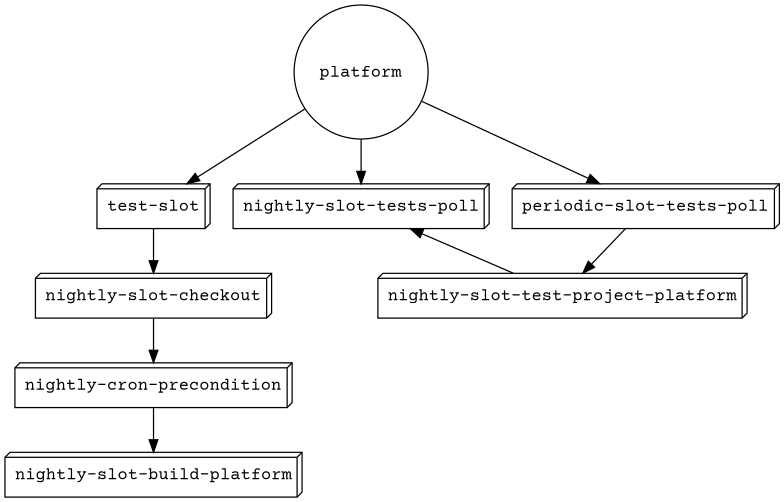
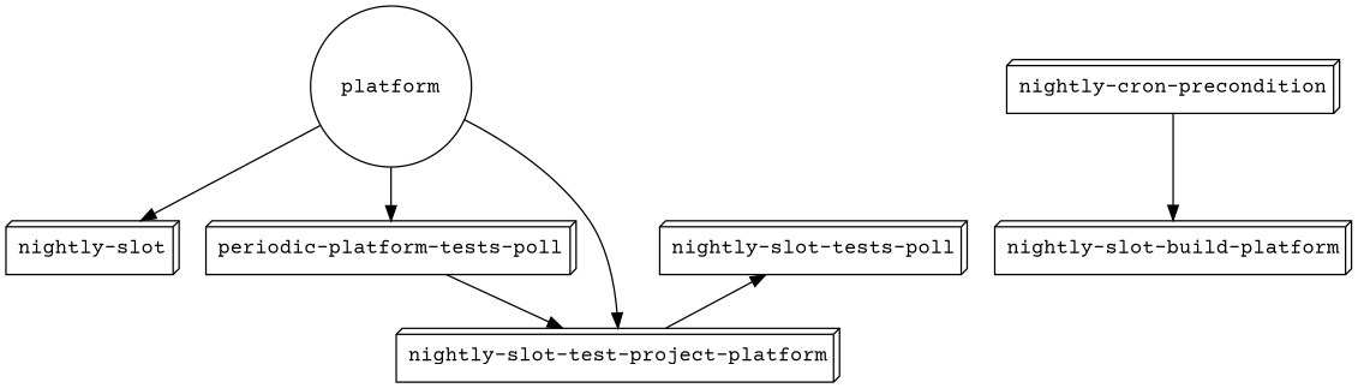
  digraph {
    fontname="Courier Prime"
    node [fontname="Courier Prime" shape=box3d]
    edge [fontname="Courier Prime"]
-   "nightly-slot" [label="test-slot"]
+   "nightly-slot"
    "nightly-slot-tests-poll"
-   "periodic-slot-tests-poll"
-   "nightly-slot-checkout"
+   "periodic-slot-tests-poll" [label="periodic-platform-tests-poll"]
    "nightly-slot-test-project-platform"
    n6 [label="nightly-cron-precondition"]
    "nightly-slot-build-platform"
    n8 [label=platform shape=circle]
    subgraph sub_1 {
      rank=same
      "nightly-slot"
      "nightly-slot-tests-poll"
      "periodic-slot-tests-poll"
    }
    subgraph sub_2 {
      "nightly-slot"
      "nightly-slot-tests-poll"
      "periodic-slot-tests-poll"
-     "nightly-slot-checkout"
      "nightly-slot-test-project-platform"
      n6
      "nightly-slot-build-platform"
    }
-   "nightly-slot" -> "nightly-slot-checkout"
    "periodic-slot-tests-poll" -> "nightly-slot-test-project-platform"
-   "nightly-slot-checkout" -> n6
    "nightly-slot-test-project-platform" -> "nightly-slot-tests-poll"
    n6 -> "nightly-slot-build-platform"
    n8 -> "nightly-slot"
-   n8 -> "nightly-slot-tests-poll"
+   n8 -> "nightly-slot-test-project-platform"
    n8 -> "periodic-slot-tests-poll"
  }
